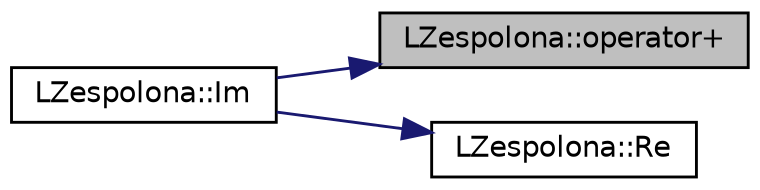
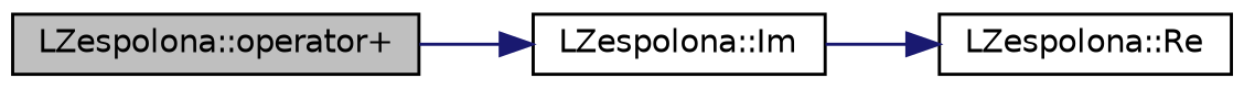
  digraph {
    rankdir=LR
    node [color=black fillcolor=white fontname=Helvetica fontsize=10 shape=record style=filled]
    edge [color=midnightblue fontname=Helvetica fontsize=10 labelfontname=Helvetica labelfontsize=10 style=solid]
    n1 [fillcolor=grey75 fontcolor=black height=0.2 label="LZespolona::operator+" width=0.4]
    n2 [height=0.2 label="LZespolona::Im" width=0.4]
    n3 [height=0.2 label="LZespolona::Re" width=0.4]
-   n2 -> n1
+   n1 -> n2
    n2 -> n3
  }
